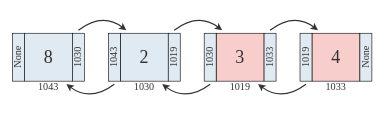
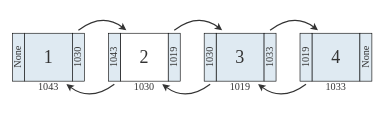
  <mxCell id="0" />
  <mxCell id="1" parent="0" />
  <mxCell id="2" value="" style="group" vertex="1" connectable="0" parent="1"><mxGeometry x="40" y="55" width="100" height="100" as="geometry" /></mxCell>
  <mxCell id="3" value="" style="group;fontFamily=Cascadia Code;" vertex="1" connectable="0" parent="2"><mxGeometry width="100" height="80" as="geometry" /></mxCell>
- <mxCell id="4" value="&lt;font style=&quot;font-size: 30px; color: light-dark(rgb(51, 51, 51), rgb(51, 51, 51));&quot; face=&quot;Cascadia Code&quot;&gt;8&lt;/font&gt;" style="rounded=0;whiteSpace=wrap;html=1;fillColor=#DFEAF2;" vertex="1" parent="3"><mxGeometry width="80" height="80" as="geometry" /></mxCell>
+ <mxCell id="4" value="&lt;font style=&quot;font-size: 30px; color: light-dark(rgb(51, 51, 51), rgb(51, 51, 51));&quot; face=&quot;Cascadia Code&quot;&gt;1&lt;/font&gt;" style="rounded=0;whiteSpace=wrap;html=1;fillColor=#DFEAF2;" vertex="1" parent="3"><mxGeometry width="80" height="80" as="geometry" /></mxCell>
  <mxCell id="5" value="1030" style="rounded=0;fillColor=#DFEAF2;textDirection=vertical-rl;rotation=-180;labelPosition=center;verticalLabelPosition=middle;align=center;verticalAlign=middle;labelBackgroundColor=none;labelBorderColor=none;textShadow=0;html=1;whiteSpace=wrap;spacingLeft=0;spacingRight=2;fontFamily=Cascadia Code;fontColor=light-dark(#333333,#333333);fontSize=17;" vertex="1" parent="3"><mxGeometry x="80" width="20" height="80" as="geometry" /></mxCell>
  <mxCell id="6" value="&lt;font style=&quot;font-size: 17px;&quot;&gt;1043&lt;/font&gt;" style="text;html=1;align=center;verticalAlign=middle;whiteSpace=wrap;rounded=0;fontFamily=Cascadia Code;fontColor=light-dark(#333333,#333333);fontSize=18;" vertex="1" parent="2"><mxGeometry y="80" width="80" height="20" as="geometry" /></mxCell>
  <mxCell id="7" value="" style="group" vertex="1" connectable="0" parent="1"><mxGeometry x="200" y="55" width="100" height="100" as="geometry" /></mxCell>
  <mxCell id="8" value="" style="group;fontFamily=Cascadia Code;" vertex="1" connectable="0" parent="7"><mxGeometry width="100" height="80" as="geometry" /></mxCell>
- <mxCell id="9" value="&lt;font style=&quot;font-size: 30px; color: light-dark(rgb(51, 51, 51), rgb(51, 51, 51));&quot; face=&quot;Cascadia Code&quot;&gt;2&lt;/font&gt;" style="rounded=0;whiteSpace=wrap;html=1;fillColor=#DFEAF2;" vertex="1" parent="8"><mxGeometry width="80" height="80" as="geometry" /></mxCell>
+ <mxCell id="9" value="&lt;font style=&quot;font-size: 30px; color: light-dark(rgb(51, 51, 51), rgb(51, 51, 51));&quot; face=&quot;Cascadia Code&quot;&gt;2&lt;/font&gt;" style="rounded=0;whiteSpace=wrap;html=1;fillColor=#ffffff;" vertex="1" parent="8"><mxGeometry width="80" height="80" as="geometry" /></mxCell>
  <mxCell id="10" value="1019" style="rounded=0;fillColor=#DFEAF2;textDirection=vertical-rl;rotation=-180;labelPosition=center;verticalLabelPosition=middle;align=center;verticalAlign=middle;labelBackgroundColor=none;labelBorderColor=none;textShadow=0;html=1;whiteSpace=wrap;spacingLeft=0;spacingRight=2;fontFamily=Cascadia Code;fontColor=light-dark(#333333,#333333);fontSize=17;" vertex="1" parent="8"><mxGeometry x="80" width="20" height="80" as="geometry" /></mxCell>
  <mxCell id="11" value="&lt;font style=&quot;font-size: 17px;&quot;&gt;1030&lt;/font&gt;" style="text;html=1;align=center;verticalAlign=middle;whiteSpace=wrap;rounded=0;fontFamily=Cascadia Code;fontColor=light-dark(#333333,#333333);fontSize=18;" vertex="1" parent="7"><mxGeometry y="80" width="80" height="20" as="geometry" /></mxCell>
  <mxCell id="12" value="" style="group" vertex="1" connectable="0" parent="1"><mxGeometry x="360" y="55" width="100" height="100" as="geometry" /></mxCell>
  <mxCell id="13" value="" style="group;fontFamily=Cascadia Code;" vertex="1" connectable="0" parent="12"><mxGeometry width="100" height="80" as="geometry" /></mxCell>
- <mxCell id="14" value="&lt;font style=&quot;font-size: 30px; color: light-dark(rgb(51, 51, 51), rgb(51, 51, 51));&quot; face=&quot;Cascadia Code&quot;&gt;3&lt;/font&gt;" style="rounded=0;whiteSpace=wrap;html=1;fillColor=#f8cecc;" vertex="1" parent="13"><mxGeometry width="80" height="80" as="geometry" /></mxCell>
+ <mxCell id="14" value="&lt;font style=&quot;font-size: 30px; color: light-dark(rgb(51, 51, 51), rgb(51, 51, 51));&quot; face=&quot;Cascadia Code&quot;&gt;3&lt;/font&gt;" style="rounded=0;whiteSpace=wrap;html=1;fillColor=#DFEAF2;" vertex="1" parent="13"><mxGeometry width="80" height="80" as="geometry" /></mxCell>
  <mxCell id="15" value="1033" style="rounded=0;fillColor=#DFEAF2;textDirection=vertical-rl;rotation=-180;labelPosition=center;verticalLabelPosition=middle;align=center;verticalAlign=middle;labelBackgroundColor=none;labelBorderColor=none;textShadow=0;html=1;whiteSpace=wrap;spacingLeft=0;spacingRight=2;fontFamily=Cascadia Code;fontColor=light-dark(#333333,#333333);fontSize=17;" vertex="1" parent="13"><mxGeometry x="80" width="20" height="80" as="geometry" /></mxCell>
  <mxCell id="16" value="&lt;font style=&quot;font-size: 17px;&quot;&gt;1019&lt;/font&gt;" style="text;html=1;align=center;verticalAlign=middle;whiteSpace=wrap;rounded=0;fontFamily=Cascadia Code;fontColor=light-dark(#333333,#333333);fontSize=18;" vertex="1" parent="12"><mxGeometry y="80" width="80" height="20" as="geometry" /></mxCell>
  <mxCell id="17" value="" style="group" vertex="1" connectable="0" parent="1"><mxGeometry x="520" y="55" width="100" height="100" as="geometry" /></mxCell>
  <mxCell id="18" value="" style="group;fontFamily=Cascadia Code;" vertex="1" connectable="0" parent="17"><mxGeometry width="100" height="80" as="geometry" /></mxCell>
- <mxCell id="19" value="&lt;font style=&quot;font-size: 30px; color: light-dark(rgb(51, 51, 51), rgb(51, 51, 51));&quot; face=&quot;Cascadia Code&quot;&gt;4&lt;/font&gt;" style="rounded=0;whiteSpace=wrap;html=1;fillColor=#f8cecc;" vertex="1" parent="18"><mxGeometry width="80" height="80" as="geometry" /></mxCell>
+ <mxCell id="19" value="&lt;font style=&quot;font-size: 30px; color: light-dark(rgb(51, 51, 51), rgb(51, 51, 51));&quot; face=&quot;Cascadia Code&quot;&gt;4&lt;/font&gt;" style="rounded=0;whiteSpace=wrap;html=1;fillColor=#DFEAF2;" vertex="1" parent="18"><mxGeometry width="80" height="80" as="geometry" /></mxCell>
  <mxCell id="20" value="None" style="rounded=0;fillColor=#DFEAF2;textDirection=vertical-rl;rotation=-180;labelPosition=center;verticalLabelPosition=middle;align=center;verticalAlign=middle;labelBackgroundColor=none;labelBorderColor=none;textShadow=0;html=1;whiteSpace=wrap;spacingLeft=0;spacingRight=2;fontFamily=Cascadia Code;fontColor=light-dark(#333333,#333333);fontSize=17;" vertex="1" parent="18"><mxGeometry x="80" width="20" height="80" as="geometry" /></mxCell>
  <mxCell id="21" value="&lt;font style=&quot;font-size: 17px;&quot;&gt;1033&lt;/font&gt;" style="text;html=1;align=center;verticalAlign=middle;whiteSpace=wrap;rounded=0;fontFamily=Cascadia Code;fontColor=light-dark(#333333,#333333);fontSize=18;" vertex="1" parent="17"><mxGeometry y="80" width="80" height="20" as="geometry" /></mxCell>
  <mxCell id="22" value="" style="endArrow=classic;html=1;rounded=0;curved=1;strokeWidth=2;strokeColor=#333333;" edge="1" parent="1"><mxGeometry width="50" height="50" relative="1" as="geometry"><mxPoint x="130" y="50" as="sourcePoint" /><mxPoint x="210" y="50" as="targetPoint" /><Array as="points"><mxPoint x="170" y="20" /></Array></mxGeometry></mxCell>
  <mxCell id="23" value="None" style="rounded=0;fillColor=#DFEAF2;textDirection=vertical-rl;rotation=-180;labelPosition=center;verticalLabelPosition=middle;align=center;verticalAlign=middle;labelBackgroundColor=none;labelBorderColor=none;textShadow=0;html=1;whiteSpace=wrap;spacingLeft=0;spacingRight=2;fontFamily=Cascadia Code;fontColor=light-dark(#333333,#333333);fontSize=17;" vertex="1" parent="1"><mxGeometry x="20" y="55" width="20" height="80" as="geometry" /></mxCell>
  <mxCell id="24" value="1043" style="rounded=0;fillColor=#DFEAF2;textDirection=vertical-rl;rotation=-180;labelPosition=center;verticalLabelPosition=middle;align=center;verticalAlign=middle;labelBackgroundColor=none;labelBorderColor=none;textShadow=0;html=1;whiteSpace=wrap;spacingLeft=0;spacingRight=2;fontFamily=Cascadia Code;fontColor=light-dark(#333333,#333333);fontSize=17;" vertex="1" parent="1"><mxGeometry x="180" y="55" width="20" height="80" as="geometry" /></mxCell>
  <mxCell id="25" value="1030" style="rounded=0;fillColor=#DFEAF2;textDirection=vertical-rl;rotation=-180;labelPosition=center;verticalLabelPosition=middle;align=center;verticalAlign=middle;labelBackgroundColor=none;labelBorderColor=none;textShadow=0;html=1;whiteSpace=wrap;spacingLeft=0;spacingRight=2;fontFamily=Cascadia Code;fontColor=light-dark(#333333,#333333);fontSize=17;" vertex="1" parent="1"><mxGeometry x="340" y="55" width="20" height="80" as="geometry" /></mxCell>
  <mxCell id="26" value="1019" style="rounded=0;fillColor=#DFEAF2;textDirection=vertical-rl;rotation=-180;labelPosition=center;verticalLabelPosition=middle;align=center;verticalAlign=middle;labelBackgroundColor=none;labelBorderColor=none;textShadow=0;html=1;whiteSpace=wrap;spacingLeft=0;spacingRight=2;fontFamily=Cascadia Code;fontColor=light-dark(#333333,#333333);fontSize=17;" vertex="1" parent="1"><mxGeometry x="500" y="55" width="20" height="80" as="geometry" /></mxCell>
  <mxCell id="27" value="" style="endArrow=classic;html=1;rounded=0;curved=1;strokeWidth=2;strokeColor=#333333;" edge="1" parent="1"><mxGeometry width="50" height="50" relative="1" as="geometry"><mxPoint x="190" y="140" as="sourcePoint" /><mxPoint x="110" y="140" as="targetPoint" /><Array as="points"><mxPoint x="150" y="170" /></Array></mxGeometry></mxCell>
  <mxCell id="28" value="" style="endArrow=classic;html=1;rounded=0;curved=1;strokeWidth=2;strokeColor=#333333;" edge="1" parent="1"><mxGeometry width="50" height="50" relative="1" as="geometry"><mxPoint x="290" y="50" as="sourcePoint" /><mxPoint x="370" y="50" as="targetPoint" /><Array as="points"><mxPoint x="330" y="20" /></Array></mxGeometry></mxCell>
  <mxCell id="29" value="" style="endArrow=classic;html=1;rounded=0;curved=1;strokeWidth=2;strokeColor=#333333;" edge="1" parent="1"><mxGeometry width="50" height="50" relative="1" as="geometry"><mxPoint x="350" y="140" as="sourcePoint" /><mxPoint x="270" y="140" as="targetPoint" /><Array as="points"><mxPoint x="310" y="170" /></Array></mxGeometry></mxCell>
  <mxCell id="30" value="" style="endArrow=classic;html=1;rounded=0;curved=1;strokeWidth=2;strokeColor=#333333;" edge="1" parent="1"><mxGeometry width="50" height="50" relative="1" as="geometry"><mxPoint x="450" y="50" as="sourcePoint" /><mxPoint x="530" y="50" as="targetPoint" /><Array as="points"><mxPoint x="490" y="20" /></Array></mxGeometry></mxCell>
  <mxCell id="31" value="" style="endArrow=classic;html=1;rounded=0;curved=1;strokeWidth=2;strokeColor=#333333;" edge="1" parent="1"><mxGeometry width="50" height="50" relative="1" as="geometry"><mxPoint x="510" y="140" as="sourcePoint" /><mxPoint x="430" y="140" as="targetPoint" /><Array as="points"><mxPoint x="470" y="170" /></Array></mxGeometry></mxCell>
